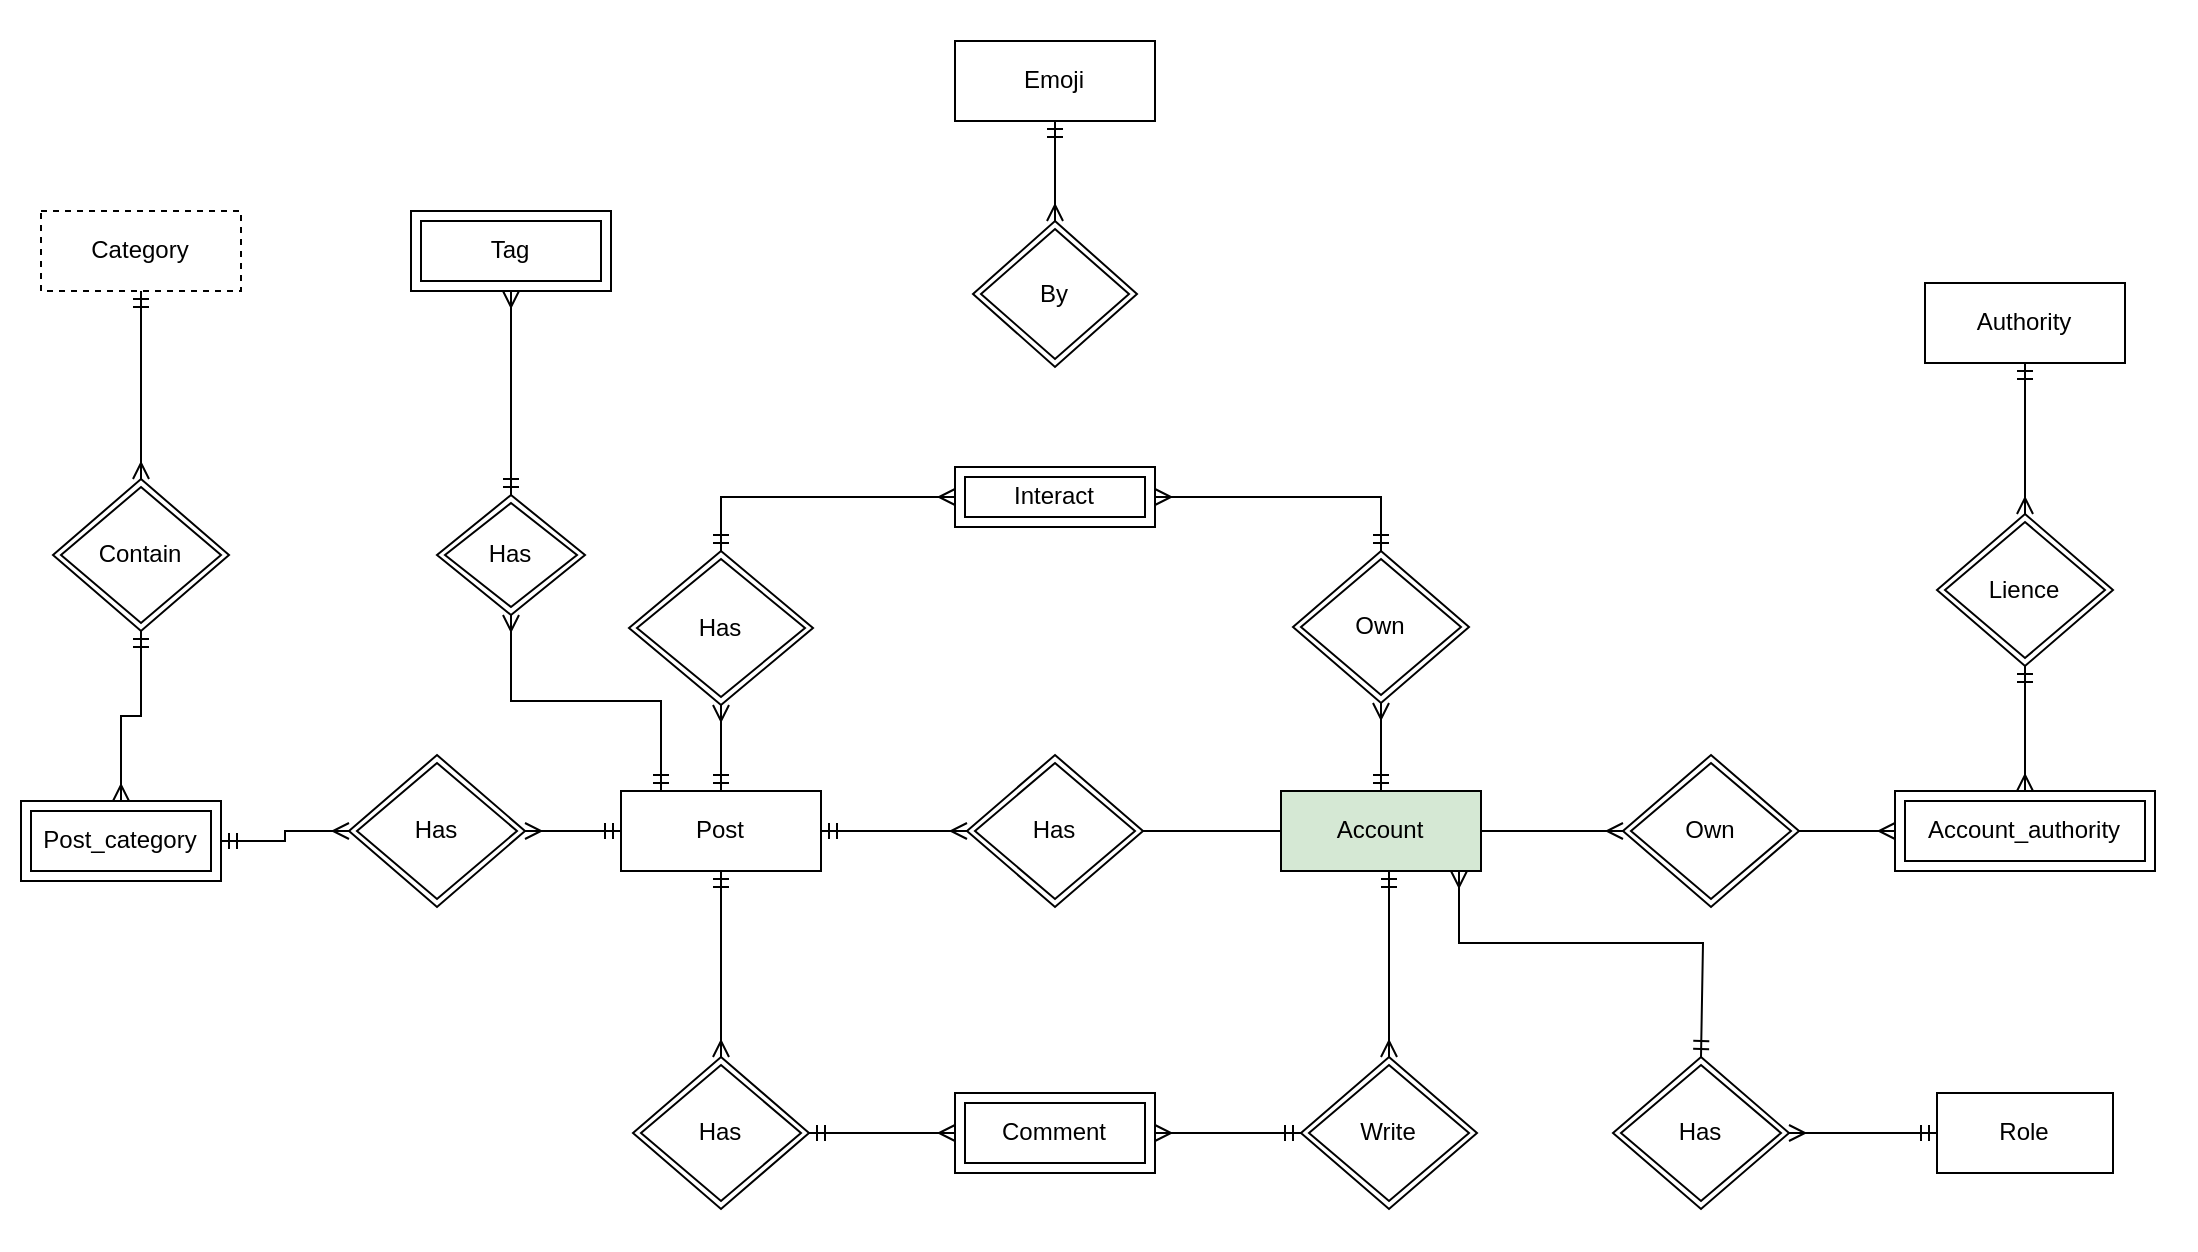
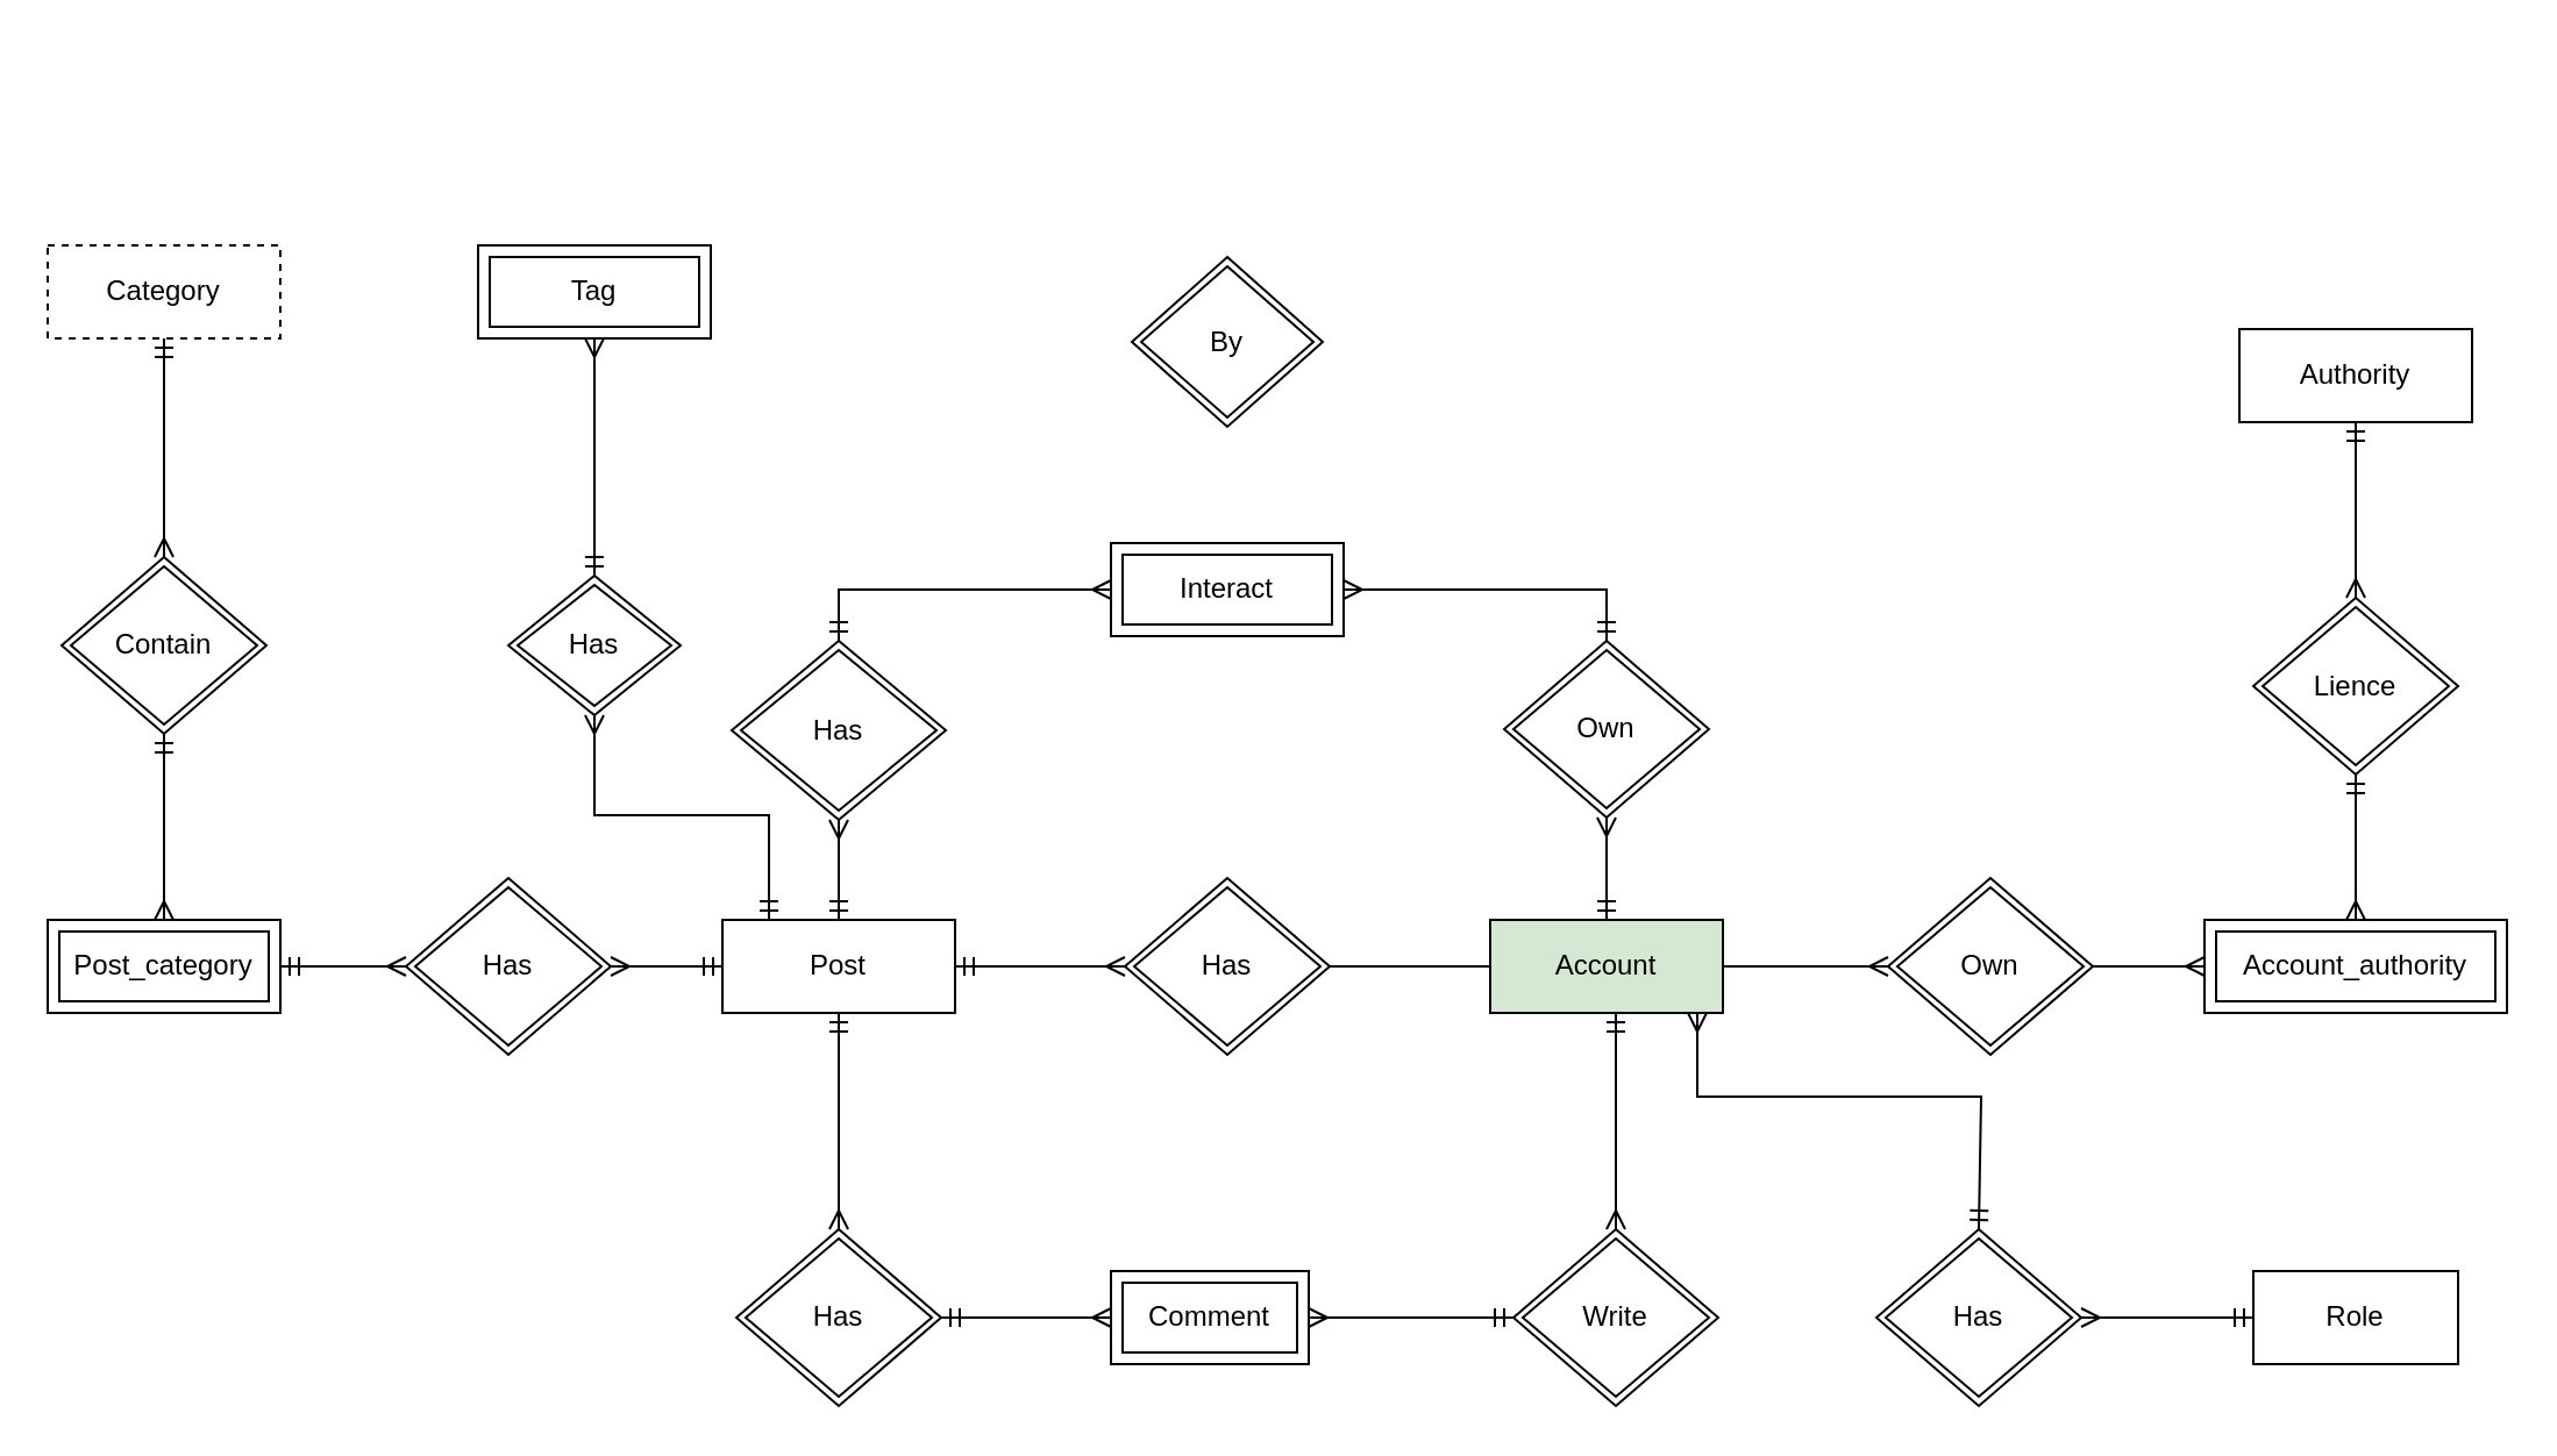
  <mxCell id="0" />
  <mxCell id="1" parent="0" />
  <mxCell id="2" style="edgeStyle=orthogonalEdgeStyle;rounded=0;orthogonalLoop=1;jettySize=auto;html=1;endArrow=none;endFill=0;entryX=1;entryY=0.5;entryDx=0;entryDy=0;startFill=0;" parent="1" source="7" target="37" edge="1"><mxGeometry relative="1" as="geometry"><mxPoint x="598" y="448" as="targetPoint" /></mxGeometry></mxCell>
  <mxCell id="3" style="edgeStyle=orthogonalEdgeStyle;rounded=0;orthogonalLoop=1;jettySize=auto;html=1;endArrow=ERmany;endFill=0;entryX=0.5;entryY=0;entryDx=0;entryDy=0;startFill=0;startArrow=ERmandOne;" parent="1" source="7" target="40" edge="1"><mxGeometry relative="1" as="geometry"><Array as="points"><mxPoint x="693" y="528" /></Array><mxPoint x="784" y="515" as="targetPoint" /></mxGeometry></mxCell>
  <mxCell id="4" style="edgeStyle=orthogonalEdgeStyle;rounded=0;orthogonalLoop=1;jettySize=auto;html=1;endArrow=ERmany;endFill=0;entryX=0.5;entryY=1;entryDx=0;entryDy=0;exitX=0.5;exitY=0;exitDx=0;exitDy=0;startFill=0;startArrow=ERmandOne;" parent="1" source="7" target="31" edge="1"><mxGeometry relative="1" as="geometry"><mxPoint x="690" y="295" as="targetPoint" /></mxGeometry></mxCell>
  <mxCell id="5" style="edgeStyle=orthogonalEdgeStyle;rounded=0;orthogonalLoop=1;jettySize=auto;html=1;entryX=0;entryY=0.5;entryDx=0;entryDy=0;endArrow=ERmany;endFill=0;" parent="1" source="7" target="42" edge="1"><mxGeometry relative="1" as="geometry" /></mxCell>
  <mxCell id="6" style="edgeStyle=orthogonalEdgeStyle;rounded=0;orthogonalLoop=1;jettySize=auto;html=1;entryX=0.5;entryY=0;entryDx=0;entryDy=0;endArrow=ERmandOne;startFill=0;startArrow=ERmany;endFill=0;" parent="1" source="7" target="47" edge="1"><mxGeometry relative="1" as="geometry"><Array as="points"><mxPoint x="729" y="471" /><mxPoint x="851" y="471" /><mxPoint x="851" y="528" /></Array></mxGeometry></mxCell>
  <mxCell id="7" value="Account" style="whiteSpace=wrap;html=1;align=center;fillColor=#d5e8d4;" parent="1" vertex="1"><mxGeometry x="640" y="395" width="100" height="40" as="geometry" /></mxCell>
  <mxCell id="8" style="edgeStyle=orthogonalEdgeStyle;rounded=0;orthogonalLoop=1;jettySize=auto;html=1;entryX=0.5;entryY=0;entryDx=0;entryDy=0;endArrow=ERmany;endFill=0;startFill=0;startArrow=ERmandOne;" parent="1" source="9" target="44" edge="1"><mxGeometry relative="1" as="geometry" /></mxCell>
  <mxCell id="9" value="Authority" style="whiteSpace=wrap;html=1;align=center;" parent="1" vertex="1"><mxGeometry x="962" y="141" width="100" height="40" as="geometry" /></mxCell>
  <mxCell id="10" value="" style="edgeStyle=orthogonalEdgeStyle;rounded=0;orthogonalLoop=1;jettySize=auto;html=1;endArrow=ERmandOne;startFill=0;endFill=0;startArrow=ERmany;" parent="1" source="11" target="38" edge="1"><mxGeometry relative="1" as="geometry" /></mxCell>
- <mxCell id="11" value="Comment" style="shape=ext;margin=3;double=1;whiteSpace=wrap;html=1;align=center;" parent="1" vertex="1"><mxGeometry x="477" y="546" width="100" height="40" as="geometry" /></mxCell>
+ <mxCell id="11" value="Comment" style="shape=ext;margin=3;double=1;whiteSpace=wrap;html=1;align=center;" parent="1" vertex="1"><mxGeometry x="477" y="546" width="85" height="40" as="geometry" /></mxCell>
  <mxCell id="12" style="edgeStyle=orthogonalEdgeStyle;rounded=0;orthogonalLoop=1;jettySize=auto;html=1;exitX=0;exitY=0.5;exitDx=0;exitDy=0;endArrow=ERmany;endFill=0;entryX=1;entryY=0.5;entryDx=0;entryDy=0;startFill=0;startArrow=ERmandOne;" parent="1" source="16" target="35" edge="1"><mxGeometry relative="1" as="geometry"><mxPoint x="243" y="420" as="targetPoint" /></mxGeometry></mxCell>
  <mxCell id="13" style="edgeStyle=orthogonalEdgeStyle;rounded=0;orthogonalLoop=1;jettySize=auto;html=1;entryX=0.5;entryY=1;entryDx=0;entryDy=0;endArrow=ERmany;endFill=0;startFill=0;startArrow=ERmandOne;" parent="1" source="16" target="26" edge="1"><mxGeometry relative="1" as="geometry"><mxPoint x="200" y="305" as="targetPoint" /><Array as="points"><mxPoint x="330" y="350" /><mxPoint x="255" y="350" /></Array></mxGeometry></mxCell>
  <mxCell id="14" style="edgeStyle=orthogonalEdgeStyle;rounded=0;orthogonalLoop=1;jettySize=auto;html=1;entryX=0.5;entryY=1;entryDx=0;entryDy=0;endArrow=ERmany;endFill=0;startFill=0;startArrow=ERmandOne;" parent="1" source="16" target="29" edge="1"><mxGeometry relative="1" as="geometry" /></mxCell>
  <mxCell id="15" style="edgeStyle=orthogonalEdgeStyle;rounded=0;orthogonalLoop=1;jettySize=auto;html=1;entryX=0.5;entryY=0;entryDx=0;entryDy=0;endArrow=ERmany;endFill=0;startFill=0;startArrow=ERmandOne;" parent="1" source="16" target="38" edge="1"><mxGeometry relative="1" as="geometry" /></mxCell>
  <mxCell id="16" value="Post" style="whiteSpace=wrap;html=1;align=center;" parent="1" vertex="1"><mxGeometry x="310" y="395" width="100" height="40" as="geometry" /></mxCell>
  <mxCell id="17" style="edgeStyle=orthogonalEdgeStyle;rounded=0;orthogonalLoop=1;jettySize=auto;html=1;entryX=0.5;entryY=0;entryDx=0;entryDy=0;endArrow=ERmany;endFill=0;startFill=0;startArrow=ERmandOne;" parent="1" source="18" target="33" edge="1"><mxGeometry relative="1" as="geometry"><mxPoint x="-3.885" y="408" as="targetPoint" /></mxGeometry></mxCell>
  <mxCell id="18" value="Category" style="whiteSpace=wrap;html=1;align=center;dashed=1;" parent="1" vertex="1"><mxGeometry x="20" y="105" width="100" height="40" as="geometry" /></mxCell>
- <mxCell id="19" value="Post_category" style="shape=ext;margin=3;double=1;whiteSpace=wrap;html=1;align=center;" parent="1" vertex="1"><mxGeometry x="10" y="400" width="100" height="40" as="geometry" /></mxCell>
+ <mxCell id="19" value="Post_category" style="shape=ext;margin=3;double=1;whiteSpace=wrap;html=1;align=center;" parent="1" vertex="1"><mxGeometry x="20" y="395" width="100" height="40" as="geometry" /></mxCell>
  <mxCell id="20" value="Tag" style="shape=ext;margin=3;double=1;whiteSpace=wrap;html=1;align=center;" parent="1" vertex="1"><mxGeometry x="205" y="105" width="100" height="40" as="geometry" /></mxCell>
- <mxCell id="21" style="edgeStyle=orthogonalEdgeStyle;rounded=0;orthogonalLoop=1;jettySize=auto;html=1;entryX=0.5;entryY=0;entryDx=0;entryDy=0;endArrow=ERmany;endFill=0;startFill=0;startArrow=ERmandOne;" parent="1" source="22" target="27" edge="1"><mxGeometry relative="1" as="geometry" /></mxCell>
- <mxCell id="22" value="Emoji" style="whiteSpace=wrap;html=1;align=center;" parent="1" vertex="1"><mxGeometry x="477" y="20" width="100" height="40" as="geometry" /></mxCell>
- <mxCell id="23" value="Interact" style="shape=ext;margin=3;double=1;whiteSpace=wrap;html=1;align=center;" parent="1" vertex="1"><mxGeometry x="477" y="233" width="100" height="30" as="geometry" /></mxCell>
+ <mxCell id="23" value="Interact" style="shape=ext;margin=3;double=1;whiteSpace=wrap;html=1;align=center;" parent="1" vertex="1"><mxGeometry x="477" y="233" width="100" height="40" as="geometry" /></mxCell>
  <mxCell id="24" value="Account_authority" style="shape=ext;margin=3;double=1;whiteSpace=wrap;html=1;align=center;" parent="1" vertex="1"><mxGeometry x="947" y="395" width="130" height="40" as="geometry" /></mxCell>
  <mxCell id="25" style="edgeStyle=orthogonalEdgeStyle;rounded=0;orthogonalLoop=1;jettySize=auto;html=1;entryX=0.5;entryY=1;entryDx=0;entryDy=0;endArrow=ERmany;endFill=0;startFill=0;startArrow=ERmandOne;" parent="1" source="26" target="20" edge="1"><mxGeometry relative="1" as="geometry" /></mxCell>
  <mxCell id="26" value="Has" style="shape=rhombus;double=1;perimeter=rhombusPerimeter;whiteSpace=wrap;html=1;align=center;" parent="1" vertex="1"><mxGeometry x="218" y="247" width="74" height="60" as="geometry" /></mxCell>
  <mxCell id="27" value="By" style="shape=rhombus;double=1;perimeter=rhombusPerimeter;whiteSpace=wrap;html=1;align=center;" parent="1" vertex="1"><mxGeometry x="486" y="110" width="82" height="73" as="geometry" /></mxCell>
  <mxCell id="28" style="edgeStyle=orthogonalEdgeStyle;rounded=0;orthogonalLoop=1;jettySize=auto;html=1;entryX=0;entryY=0.5;entryDx=0;entryDy=0;exitX=0.5;exitY=0;exitDx=0;exitDy=0;endArrow=ERmany;endFill=0;startFill=0;startArrow=ERmandOne;" parent="1" source="29" target="23" edge="1"><mxGeometry relative="1" as="geometry" /></mxCell>
  <mxCell id="29" value="Has" style="shape=rhombus;double=1;perimeter=rhombusPerimeter;whiteSpace=wrap;html=1;align=center;" parent="1" vertex="1"><mxGeometry x="314" y="275" width="92" height="77" as="geometry" /></mxCell>
  <mxCell id="30" style="edgeStyle=orthogonalEdgeStyle;rounded=0;orthogonalLoop=1;jettySize=auto;html=1;entryX=1;entryY=0.5;entryDx=0;entryDy=0;exitX=0.5;exitY=0;exitDx=0;exitDy=0;endArrow=ERmany;endFill=0;startFill=0;startArrow=ERmandOne;" parent="1" source="31" target="23" edge="1"><mxGeometry relative="1" as="geometry" /></mxCell>
  <mxCell id="31" value="Own" style="shape=rhombus;double=1;perimeter=rhombusPerimeter;whiteSpace=wrap;html=1;align=center;" parent="1" vertex="1"><mxGeometry x="646" y="275" width="88" height="76" as="geometry" /></mxCell>
  <mxCell id="32" style="edgeStyle=orthogonalEdgeStyle;rounded=0;orthogonalLoop=1;jettySize=auto;html=1;entryX=0.5;entryY=0;entryDx=0;entryDy=0;endArrow=ERmany;endFill=0;startFill=0;startArrow=ERmandOne;" parent="1" source="33" target="19" edge="1"><mxGeometry relative="1" as="geometry" /></mxCell>
  <mxCell id="33" value="Contain" style="shape=rhombus;double=1;perimeter=rhombusPerimeter;whiteSpace=wrap;html=1;align=center;" parent="1" vertex="1"><mxGeometry x="26" y="239" width="88" height="76" as="geometry" /></mxCell>
  <mxCell id="34" style="edgeStyle=orthogonalEdgeStyle;rounded=0;orthogonalLoop=1;jettySize=auto;html=1;entryX=1;entryY=0.5;entryDx=0;entryDy=0;endArrow=ERmandOne;endFill=0;startFill=0;startArrow=ERmany;" parent="1" source="35" target="19" edge="1"><mxGeometry relative="1" as="geometry" /></mxCell>
  <mxCell id="35" value="Has" style="shape=rhombus;double=1;perimeter=rhombusPerimeter;whiteSpace=wrap;html=1;align=center;" parent="1" vertex="1"><mxGeometry x="174" y="377" width="88" height="76" as="geometry" /></mxCell>
  <mxCell id="36" style="edgeStyle=orthogonalEdgeStyle;rounded=0;orthogonalLoop=1;jettySize=auto;html=1;endArrow=ERmandOne;endFill=0;startFill=0;startArrow=ERmany;" parent="1" source="37" target="16" edge="1"><mxGeometry relative="1" as="geometry" /></mxCell>
  <mxCell id="37" value="Has" style="shape=rhombus;double=1;perimeter=rhombusPerimeter;whiteSpace=wrap;html=1;align=center;" parent="1" vertex="1"><mxGeometry x="483" y="377" width="88" height="76" as="geometry" /></mxCell>
  <mxCell id="38" value="Has" style="shape=rhombus;double=1;perimeter=rhombusPerimeter;whiteSpace=wrap;html=1;align=center;" parent="1" vertex="1"><mxGeometry x="316" y="528" width="88" height="76" as="geometry" /></mxCell>
  <mxCell id="39" style="edgeStyle=orthogonalEdgeStyle;rounded=0;orthogonalLoop=1;jettySize=auto;html=1;entryX=1;entryY=0.5;entryDx=0;entryDy=0;endArrow=ERmany;endFill=0;startFill=0;startArrow=ERmandOne;" parent="1" source="40" target="11" edge="1"><mxGeometry relative="1" as="geometry" /></mxCell>
  <mxCell id="40" value="Write" style="shape=rhombus;double=1;perimeter=rhombusPerimeter;whiteSpace=wrap;html=1;align=center;" parent="1" vertex="1"><mxGeometry x="650" y="528" width="88" height="76" as="geometry" /></mxCell>
  <mxCell id="41" style="edgeStyle=orthogonalEdgeStyle;rounded=0;orthogonalLoop=1;jettySize=auto;html=1;entryX=0;entryY=0.5;entryDx=0;entryDy=0;endArrow=ERmany;endFill=0;startFill=0;" parent="1" source="42" target="24" edge="1"><mxGeometry relative="1" as="geometry" /></mxCell>
  <mxCell id="42" value="Own" style="shape=rhombus;double=1;perimeter=rhombusPerimeter;whiteSpace=wrap;html=1;align=center;" parent="1" vertex="1"><mxGeometry x="811" y="377" width="88" height="76" as="geometry" /></mxCell>
  <mxCell id="43" style="edgeStyle=orthogonalEdgeStyle;rounded=0;orthogonalLoop=1;jettySize=auto;html=1;endArrow=ERmany;endFill=0;startFill=0;startArrow=ERmandOne;" parent="1" source="44" target="24" edge="1"><mxGeometry relative="1" as="geometry" /></mxCell>
  <mxCell id="44" value="Lience" style="shape=rhombus;double=1;perimeter=rhombusPerimeter;whiteSpace=wrap;html=1;align=center;" parent="1" vertex="1"><mxGeometry x="968" y="256.5" width="88" height="76" as="geometry" /></mxCell>
  <mxCell id="45" value="Role" style="whiteSpace=wrap;html=1;align=center;" parent="1" vertex="1"><mxGeometry x="968" y="546" width="88" height="40" as="geometry" /></mxCell>
  <mxCell id="46" style="edgeStyle=orthogonalEdgeStyle;rounded=0;orthogonalLoop=1;jettySize=auto;html=1;entryX=0;entryY=0.5;entryDx=0;entryDy=0;endArrow=ERmandOne;startFill=0;endFill=0;startArrow=ERmany;" parent="1" source="47" target="45" edge="1"><mxGeometry relative="1" as="geometry" /></mxCell>
  <mxCell id="47" value="Has" style="shape=rhombus;double=1;perimeter=rhombusPerimeter;whiteSpace=wrap;html=1;align=center;" parent="1" vertex="1"><mxGeometry x="806" y="528" width="88" height="76" as="geometry" /></mxCell>
